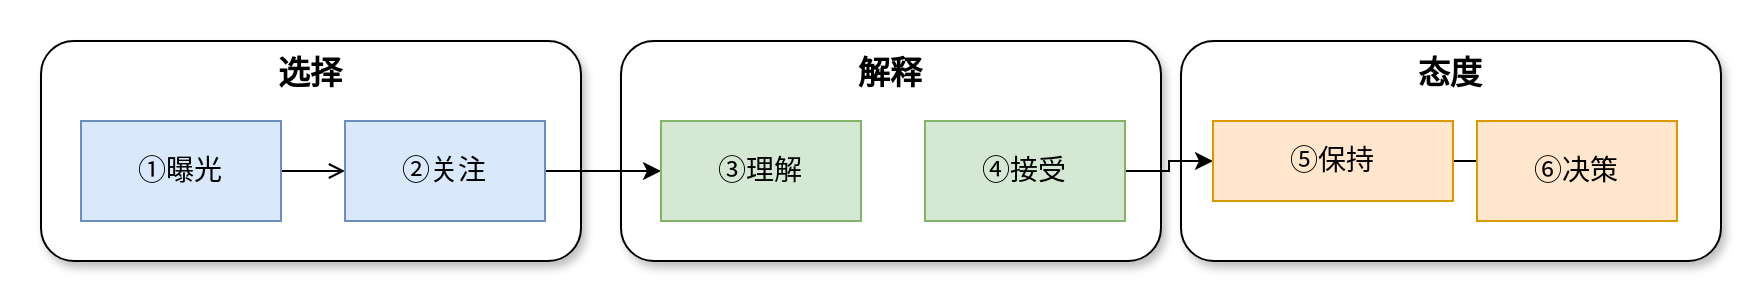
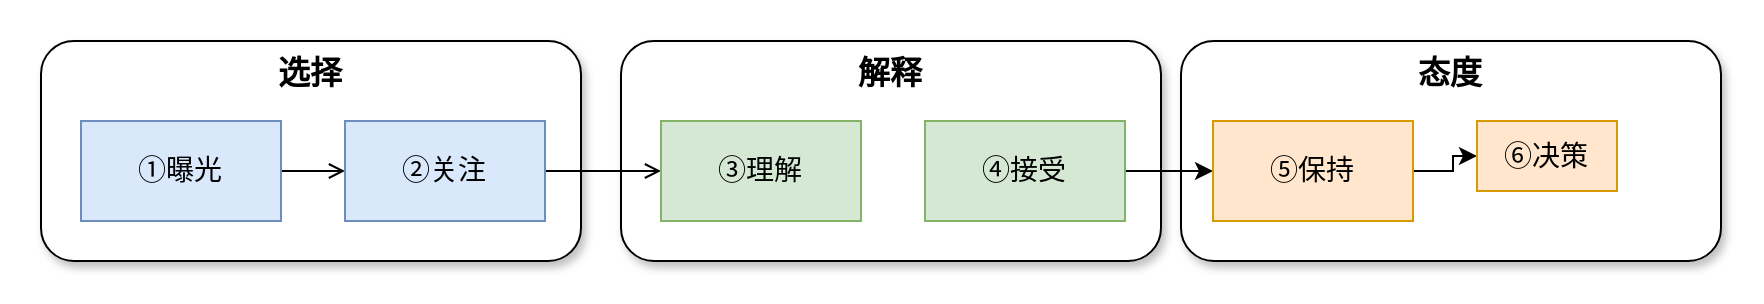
  <mxCell id="0" />
  <mxCell id="1" value="未命名图层" parent="0" />
  <mxCell id="2" value="选择" style="rounded=1;whiteSpace=wrap;html=1;fontSize=16;verticalAlign=top;labelBackgroundColor=#ffffff;labelBorderColor=none;shadow=1;fontStyle=1;glass=0;" vertex="1" parent="1"><mxGeometry x="20" y="20" width="270" height="110" as="geometry" /></mxCell>
  <mxCell id="3" value="解释" style="rounded=1;whiteSpace=wrap;html=1;fontSize=16;verticalAlign=top;sketch=0;shadow=1;fontStyle=1;labelBackgroundColor=#ffffff;glass=0;" vertex="1" parent="1"><mxGeometry x="310" y="20" width="270" height="110" as="geometry" /></mxCell>
  <mxCell id="4" value="态度" style="rounded=1;whiteSpace=wrap;html=1;fontSize=16;verticalAlign=top;shadow=1;fontStyle=1;labelBackgroundColor=#ffffff;glass=0;" vertex="1" parent="1"><mxGeometry x="590" y="20" width="270" height="110" as="geometry" /></mxCell>
  <mxCell id="5" parent="0" />
  <mxCell id="6" value="" style="edgeStyle=orthogonalEdgeStyle;rounded=0;orthogonalLoop=1;jettySize=auto;html=1;fontSize=14;endArrow=open;" edge="1" parent="5" source="7" target="9"><mxGeometry relative="1" as="geometry" /></mxCell>
  <mxCell id="7" value="①曝光" style="rounded=0;whiteSpace=wrap;html=1;fontSize=14;fillColor=#dae8fc;strokeColor=#6c8ebf;" vertex="1" parent="5"><mxGeometry x="40" y="60" width="100" height="50" as="geometry" /></mxCell>
- <mxCell id="8" value="" style="edgeStyle=orthogonalEdgeStyle;rounded=0;orthogonalLoop=1;jettySize=auto;html=1;fontSize=14;" edge="1" parent="5" source="9" target="10"><mxGeometry relative="1" as="geometry" /></mxCell>
+ <mxCell id="8" value="" style="edgeStyle=orthogonalEdgeStyle;rounded=0;orthogonalLoop=1;jettySize=auto;html=1;fontSize=14;endArrow=open;" edge="1" parent="5" source="9" target="10"><mxGeometry relative="1" as="geometry" /></mxCell>
  <mxCell id="9" value="②关注" style="rounded=0;whiteSpace=wrap;html=1;fontSize=14;fillColor=#dae8fc;strokeColor=#6c8ebf;" vertex="1" parent="5"><mxGeometry x="172" y="60" width="100" height="50" as="geometry" /></mxCell>
  <mxCell id="10" value="③理解" style="rounded=0;whiteSpace=wrap;html=1;fontSize=14;fillColor=#d5e8d4;strokeColor=#82b366;" vertex="1" parent="5"><mxGeometry x="330" y="60" width="100" height="50" as="geometry" /></mxCell>
  <mxCell id="11" value="" style="edgeStyle=orthogonalEdgeStyle;rounded=0;orthogonalLoop=1;jettySize=auto;html=1;fontSize=14;" edge="1" parent="5" source="12" target="14"><mxGeometry relative="1" as="geometry" /></mxCell>
  <mxCell id="12" value="④接受" style="rounded=0;whiteSpace=wrap;html=1;fontSize=14;fillColor=#d5e8d4;strokeColor=#82b366;" vertex="1" parent="5"><mxGeometry x="462" y="60" width="100" height="50" as="geometry" /></mxCell>
  <mxCell id="13" value="" style="edgeStyle=orthogonalEdgeStyle;rounded=0;orthogonalLoop=1;jettySize=auto;html=1;fontSize=14;" edge="1" parent="5" source="14" target="15"><mxGeometry relative="1" as="geometry" /></mxCell>
- <mxCell id="14" value="⑤保持" style="rounded=0;whiteSpace=wrap;html=1;fontSize=14;fillColor=#ffe6cc;strokeColor=#d79b00;" vertex="1" parent="5"><mxGeometry x="606" y="60" width="120" height="40" as="geometry" /></mxCell>
- <mxCell id="15" value="⑥决策" style="rounded=0;whiteSpace=wrap;html=1;fontSize=14;sketch=0;fillColor=#ffe6cc;strokeColor=#d79b00;" vertex="1" parent="5"><mxGeometry x="738" y="60" width="100" height="50" as="geometry" /></mxCell>
+ <mxCell id="14" value="⑤保持" style="rounded=0;whiteSpace=wrap;html=1;fontSize=14;fillColor=#ffe6cc;strokeColor=#d79b00;" vertex="1" parent="5"><mxGeometry x="606" y="60" width="100" height="50" as="geometry" /></mxCell>
+ <mxCell id="15" value="⑥决策" style="rounded=0;whiteSpace=wrap;html=1;fontSize=14;sketch=0;fillColor=#ffe6cc;strokeColor=#d79b00;" vertex="1" parent="5"><mxGeometry x="738" y="60" width="70" height="35" as="geometry" /></mxCell>
